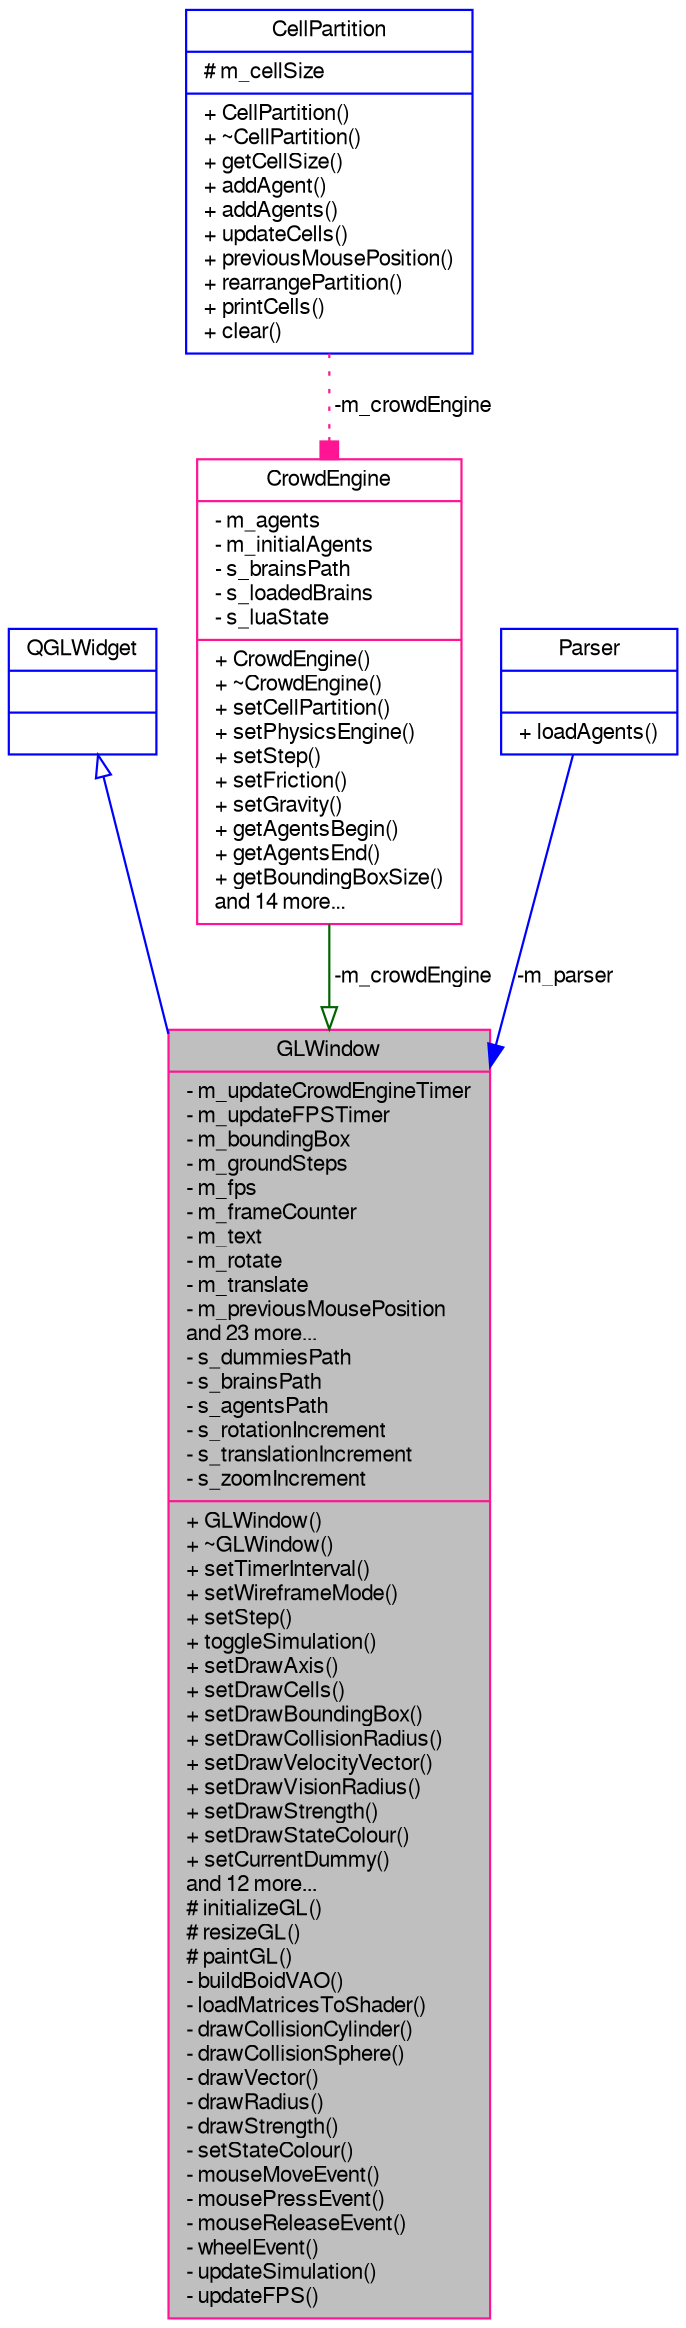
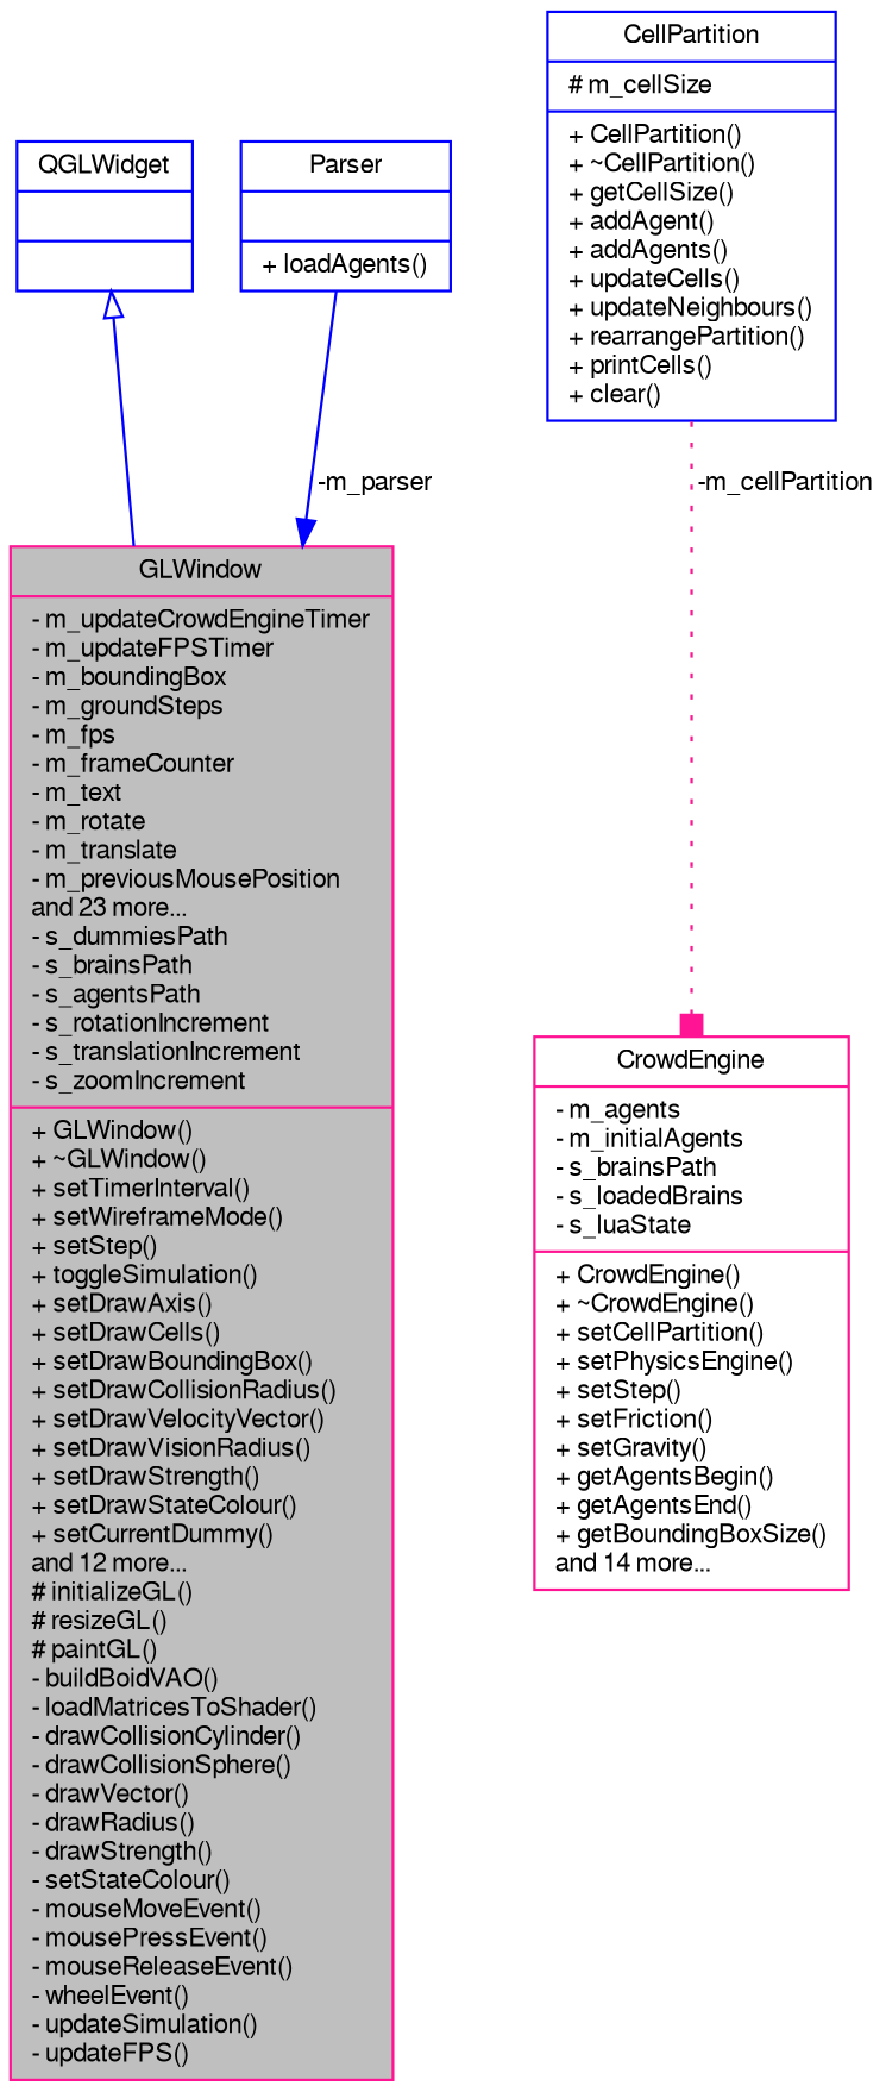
  digraph {
    node [color=blue fillcolor=white fontname=FreeSans fontsize=10 shape=record style=filled]
    edge [color=blue fontname=FreeSans fontsize=10 labelfontname=FreeSans labelfontsize=10 style=solid]
    n1 [color=deeppink fillcolor=grey75 fontcolor=black height=0.2 label="{GLWindow\n|- m_updateCrowdEngineTimer\l- m_updateFPSTimer\l- m_boundingBox\l- m_groundSteps\l- m_fps\l- m_frameCounter\l- m_text\l- m_rotate\l- m_translate\l- m_previousMousePosition\land 23 more...\l- s_dummiesPath\l- s_brainsPath\l- s_agentsPath\l- s_rotationIncrement\l- s_translationIncrement\l- s_zoomIncrement\l|+ GLWindow()\l+ ~GLWindow()\l+ setTimerInterval()\l+ setWireframeMode()\l+ setStep()\l+ toggleSimulation()\l+ setDrawAxis()\l+ setDrawCells()\l+ setDrawBoundingBox()\l+ setDrawCollisionRadius()\l+ setDrawVelocityVector()\l+ setDrawVisionRadius()\l+ setDrawStrength()\l+ setDrawStateColour()\l+ setCurrentDummy()\land 12 more...\l# initializeGL()\l# resizeGL()\l# paintGL()\l- buildBoidVAO()\l- loadMatricesToShader()\l- drawCollisionCylinder()\l- drawCollisionSphere()\l- drawVector()\l- drawRadius()\l- drawStrength()\l- setStateColour()\l- mouseMoveEvent()\l- mousePressEvent()\l- mouseReleaseEvent()\l- wheelEvent()\l- updateSimulation()\l- updateFPS()\l}" width=0.4]
    n2 [height=0.2 label="{QGLWidget\n||}" width=0.4]
    n3 [color=deeppink height=0.2 label="{CrowdEngine\n|- m_agents\l- m_initialAgents\l- s_brainsPath\l- s_loadedBrains\l- s_luaState\l|+ CrowdEngine()\l+ ~CrowdEngine()\l+ setCellPartition()\l+ setPhysicsEngine()\l+ setStep()\l+ setFriction()\l+ setGravity()\l+ getAgentsBegin()\l+ getAgentsEnd()\l+ getBoundingBoxSize()\land 14 more...\l}" width=0.4]
-   n4 [height=0.2 label="{CellPartition\n|# m_cellSize\l|+ CellPartition()\l+ ~CellPartition()\l+ getCellSize()\l+ addAgent()\l+ addAgents()\l+ updateCells()\l+ previousMousePosition()\l+ rearrangePartition()\l+ printCells()\l+ clear()\l}" width=0.4]
+   n4 [height=0.2 label="{CellPartition\n|# m_cellSize\l|+ CellPartition()\l+ ~CellPartition()\l+ getCellSize()\l+ addAgent()\l+ addAgents()\l+ updateCells()\l+ updateNeighbours()\l+ rearrangePartition()\l+ printCells()\l+ clear()\l}" width=0.4]
    n5 [height=0.2 label="{Parser\n||+ loadAgents()\l}" width=0.4]
    n2 -> n1 [arrowtail=onormal dir=back]
-   n3 -> n1 [arrowhead=onormal color=darkgreen label=" -m_crowdEngine"]
-   n4 -> n3 [arrowhead=box color=deeppink label=" -m_crowdEngine" style=dotted]
+   n4 -> n3 [arrowhead=box color=deeppink label=" -m_cellPartition" style=dotted]
    n5 -> n1 [arrowhead=normal label=" -m_parser"]
  }
